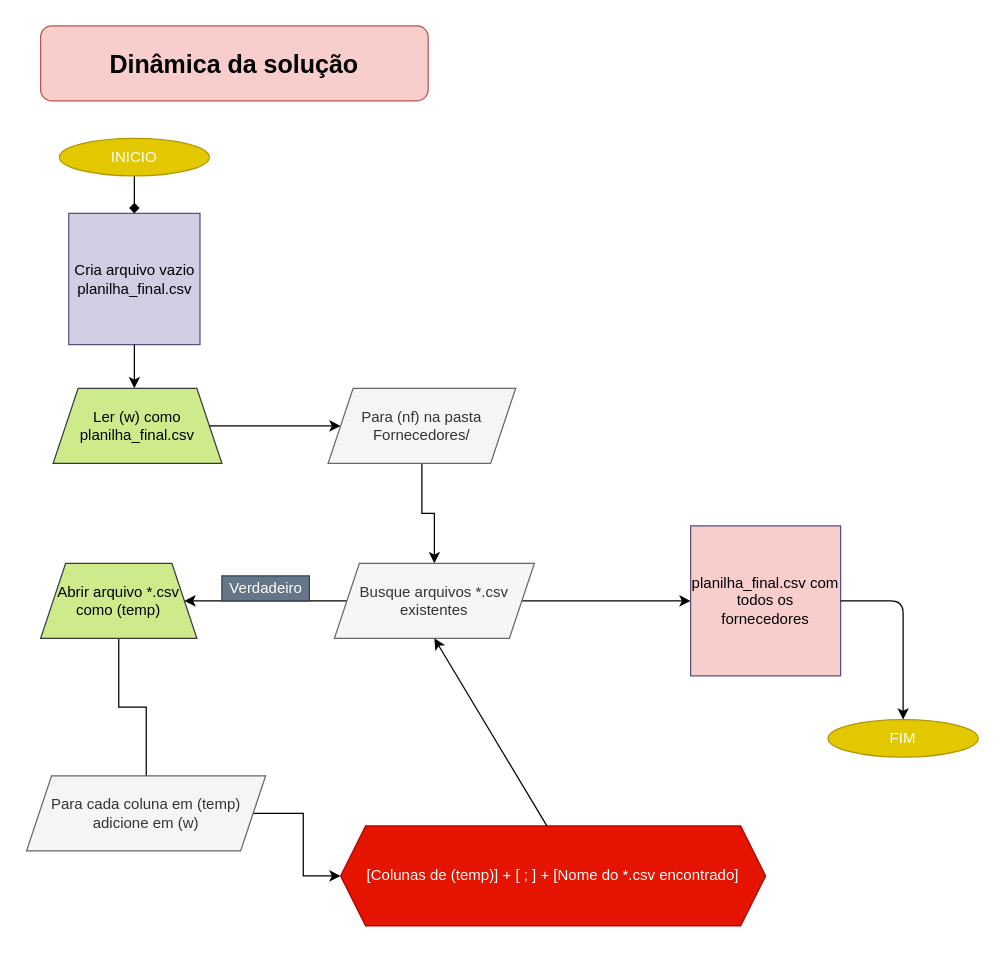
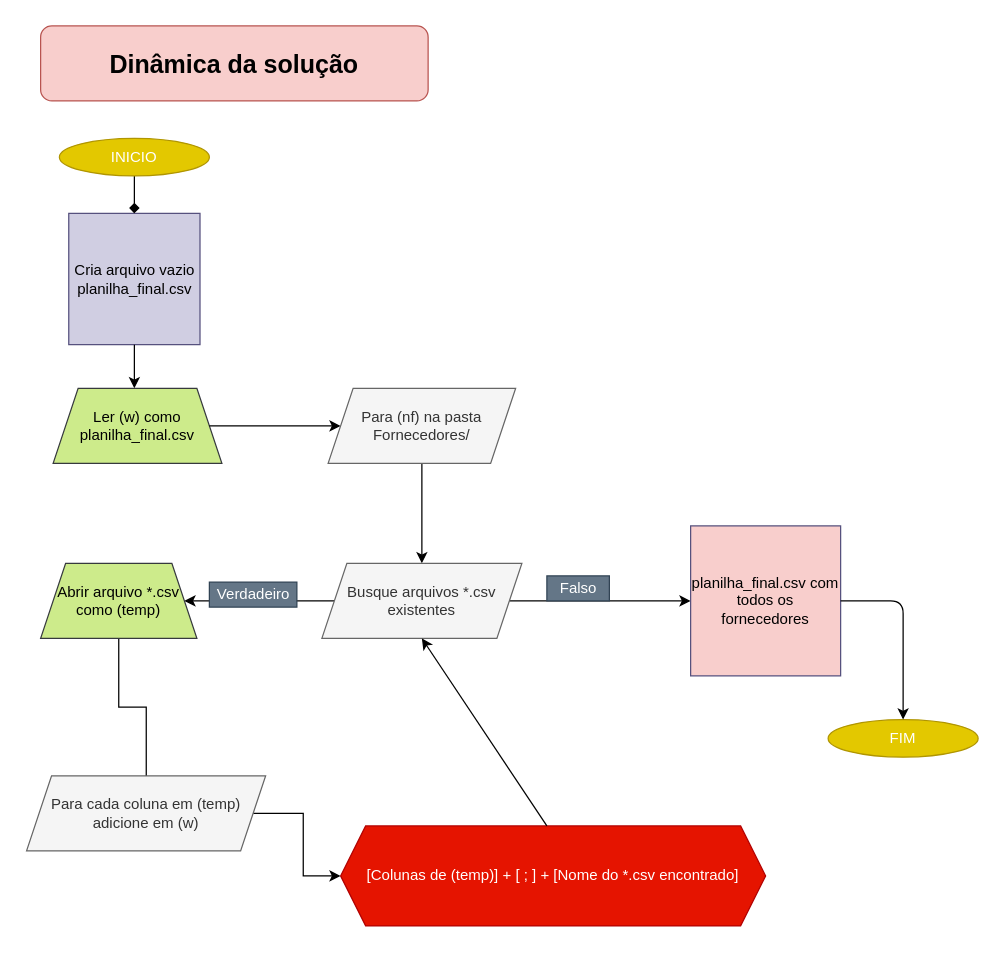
  <mxCell id="0" />
  <mxCell id="1" parent="0" />
  <mxCell id="2" value="Cria arquivo vazio planilha_final.csv" style="whiteSpace=wrap;html=1;aspect=fixed;fillColor=#d0cee2;strokeColor=#56517e;" vertex="1" parent="1"><mxGeometry x="54.5" y="170" width="105" height="105" as="geometry" /></mxCell>
  <mxCell id="3" value="&lt;font style=&quot;font-size: 20px&quot;&gt;&lt;b&gt;Dinâmica da solução&lt;/b&gt;&lt;/font&gt;" style="rounded=1;whiteSpace=wrap;html=1;fillColor=#f8cecc;strokeColor=#b85450;" vertex="1" parent="1"><mxGeometry x="32" y="20" width="310" height="60" as="geometry" /></mxCell>
  <mxCell id="4" value="" style="endArrow=classic;html=1;exitX=0.5;exitY=1;exitDx=0;exitDy=0;" edge="1" parent="1" source="2"><mxGeometry width="50" height="50" relative="1" as="geometry"><mxPoint x="112" y="310" as="sourcePoint" /><mxPoint x="107" y="310" as="targetPoint" /></mxGeometry></mxCell>
  <mxCell id="5" value="&lt;span&gt;Ler (w) como planilha_final.csv&lt;/span&gt;" style="shape=trapezoid;perimeter=trapezoidPerimeter;whiteSpace=wrap;html=1;fixedSize=1;fillColor=#cdeb8b;strokeColor=#36393d;" vertex="1" parent="1"><mxGeometry x="42" y="310" width="135" height="60" as="geometry" /></mxCell>
  <mxCell id="6" value="" style="endArrow=classic;html=1;exitX=1;exitY=0.5;exitDx=0;exitDy=0;" edge="1" parent="1" source="5"><mxGeometry width="50" height="50" relative="1" as="geometry"><mxPoint x="162" y="340" as="sourcePoint" /><mxPoint x="272" y="340" as="targetPoint" /></mxGeometry></mxCell>
  <mxCell id="7" value="" style="edgeStyle=orthogonalEdgeStyle;rounded=0;orthogonalLoop=1;jettySize=auto;html=1;" edge="1" parent="1" source="8" target="11"><mxGeometry relative="1" as="geometry" /></mxCell>
  <mxCell id="8" value="Para (nf) na pasta Fornecedores/" style="shape=parallelogram;perimeter=parallelogramPerimeter;whiteSpace=wrap;html=1;fixedSize=1;fillColor=#f5f5f5;strokeColor=#666666;fontColor=#333333;" vertex="1" parent="1"><mxGeometry x="262" y="310" width="150" height="60" as="geometry" /></mxCell>
  <mxCell id="9" value="" style="edgeStyle=orthogonalEdgeStyle;rounded=0;orthogonalLoop=1;jettySize=auto;html=1;" edge="1" parent="1" source="11"><mxGeometry relative="1" as="geometry"><mxPoint x="552" y="480" as="targetPoint" /></mxGeometry></mxCell>
  <mxCell id="10" value="" style="edgeStyle=orthogonalEdgeStyle;rounded=0;orthogonalLoop=1;jettySize=auto;html=1;" edge="1" parent="1" source="11" target="13"><mxGeometry relative="1" as="geometry" /></mxCell>
- <mxCell id="11" value="Busque arquivos *.csv existentes" style="shape=parallelogram;perimeter=parallelogramPerimeter;whiteSpace=wrap;html=1;fixedSize=1;fillColor=#f5f5f5;strokeColor=#666666;fontColor=#333333;" vertex="1" parent="1"><mxGeometry x="267" y="450" width="160" height="60" as="geometry" /></mxCell>
+ <mxCell id="11" value="Busque arquivos *.csv existentes" style="shape=parallelogram;perimeter=parallelogramPerimeter;whiteSpace=wrap;html=1;fixedSize=1;fillColor=#f5f5f5;strokeColor=#666666;fontColor=#333333;" vertex="1" parent="1"><mxGeometry x="257" y="450" width="160" height="60" as="geometry" /></mxCell>
  <mxCell id="12" value="" style="edgeStyle=orthogonalEdgeStyle;rounded=0;orthogonalLoop=1;jettySize=auto;html=1;endArrow=none;" edge="1" parent="1" source="13" target="19"><mxGeometry relative="1" as="geometry" /></mxCell>
  <mxCell id="13" value="Abrir arquivo *.csv como (temp)" style="shape=trapezoid;perimeter=trapezoidPerimeter;whiteSpace=wrap;html=1;fixedSize=1;fillColor=#cdeb8b;strokeColor=#36393d;" vertex="1" parent="1"><mxGeometry x="32" y="450" width="125" height="60" as="geometry" /></mxCell>
- <mxCell id="14" value="Verdadeiro" style="text;html=1;align=center;verticalAlign=middle;resizable=0;points=[];autosize=1;fillColor=#647687;strokeColor=#314354;fontColor=#ffffff;" vertex="1" parent="1"><mxGeometry x="177" y="460" width="70" height="20" as="geometry" /></mxCell>
+ <mxCell id="14" value="Verdadeiro" style="text;html=1;align=center;verticalAlign=middle;resizable=0;points=[];autosize=1;fillColor=#647687;strokeColor=#314354;fontColor=#ffffff;" vertex="1" parent="1"><mxGeometry x="167" y="465" width="70" height="20" as="geometry" /></mxCell>
+ <mxCell id="15" value="Falso" style="text;html=1;align=center;verticalAlign=middle;resizable=0;points=[];autosize=1;fillColor=#647687;strokeColor=#314354;fontColor=#ffffff;" vertex="1" parent="1"><mxGeometry x="437" y="460" width="50" height="20" as="geometry" /></mxCell>
  <mxCell id="16" value="" style="edgeStyle=orthogonalEdgeStyle;rounded=0;orthogonalLoop=1;jettySize=auto;html=1;endArrow=diamond;" edge="1" parent="1" source="17" target="2"><mxGeometry relative="1" as="geometry" /></mxCell>
  <mxCell id="17" value="INICIO" style="ellipse;whiteSpace=wrap;html=1;fillColor=#e3c800;strokeColor=#B09500;fontColor=#ffffff;" vertex="1" parent="1"><mxGeometry x="47" y="110" width="120" height="30" as="geometry" /></mxCell>
  <mxCell id="18" value="" style="edgeStyle=orthogonalEdgeStyle;rounded=0;orthogonalLoop=1;jettySize=auto;html=1;" edge="1" parent="1" source="19" target="21"><mxGeometry relative="1" as="geometry" /></mxCell>
  <mxCell id="19" value="Para cada coluna em (temp) adicione em (w)" style="shape=parallelogram;perimeter=parallelogramPerimeter;whiteSpace=wrap;html=1;fixedSize=1;fillColor=#f5f5f5;strokeColor=#666666;fontColor=#333333;" vertex="1" parent="1"><mxGeometry x="20.75" y="620" width="191.25" height="60" as="geometry" /></mxCell>
  <mxCell id="20" value="FIM" style="ellipse;whiteSpace=wrap;html=1;fillColor=#e3c800;strokeColor=#B09500;fontColor=#ffffff;" vertex="1" parent="1"><mxGeometry x="662" y="575" width="120" height="30" as="geometry" /></mxCell>
  <mxCell id="21" value="[Colunas de (temp)] + [ ; ] + [Nome do *.csv encontrado]" style="shape=hexagon;perimeter=hexagonPerimeter2;whiteSpace=wrap;html=1;fixedSize=1;fillColor=#e51400;strokeColor=#B20000;fontColor=#ffffff;" vertex="1" parent="1"><mxGeometry x="272" y="660" width="340" height="80" as="geometry" /></mxCell>
  <mxCell id="22" value="" style="endArrow=classic;html=1;entryX=0.5;entryY=1;entryDx=0;entryDy=0;" edge="1" parent="1" target="11"><mxGeometry width="50" height="50" relative="1" as="geometry"><mxPoint x="437" y="660" as="sourcePoint" /><mxPoint x="487" y="610" as="targetPoint" /></mxGeometry></mxCell>
  <mxCell id="23" value="planilha_final.csv com todos os fornecedores" style="whiteSpace=wrap;html=1;aspect=fixed;fillColor=#f8cecc;strokeColor=#56517e;" vertex="1" parent="1"><mxGeometry x="552" y="420" width="120" height="120" as="geometry" /></mxCell>
  <mxCell id="24" value="" style="endArrow=classic;html=1;entryX=0.5;entryY=0;entryDx=0;entryDy=0;" edge="1" parent="1" target="20"><mxGeometry width="50" height="50" relative="1" as="geometry"><mxPoint x="672" y="480" as="sourcePoint" /><mxPoint x="722" y="430" as="targetPoint" /><Array as="points"><mxPoint x="722" y="480" /></Array></mxGeometry></mxCell>
